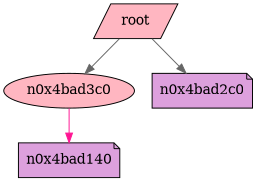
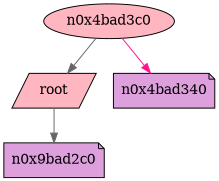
  digraph {
    node [fillcolor=lightpink shape=note style=filled]
    edge [color=gray40]
    n1 [label=root shape=parallelogram]
    n0x4bad3c0 [shape=ellipse]
-   n0x4bad2c0 [fillcolor=plum]
-   n0x4bad340 [fillcolor=plum label=n0x4bad140]
-   n1 -> n0x4bad3c0
+   n0x4bad2c0 [fillcolor=plum label=n0x9bad2c0]
+   n0x4bad340 [fillcolor=plum]
+   n0x4bad3c0 -> n1
    n1 -> n0x4bad2c0
    n0x4bad3c0 -> n0x4bad340 [color=deeppink]
  }
